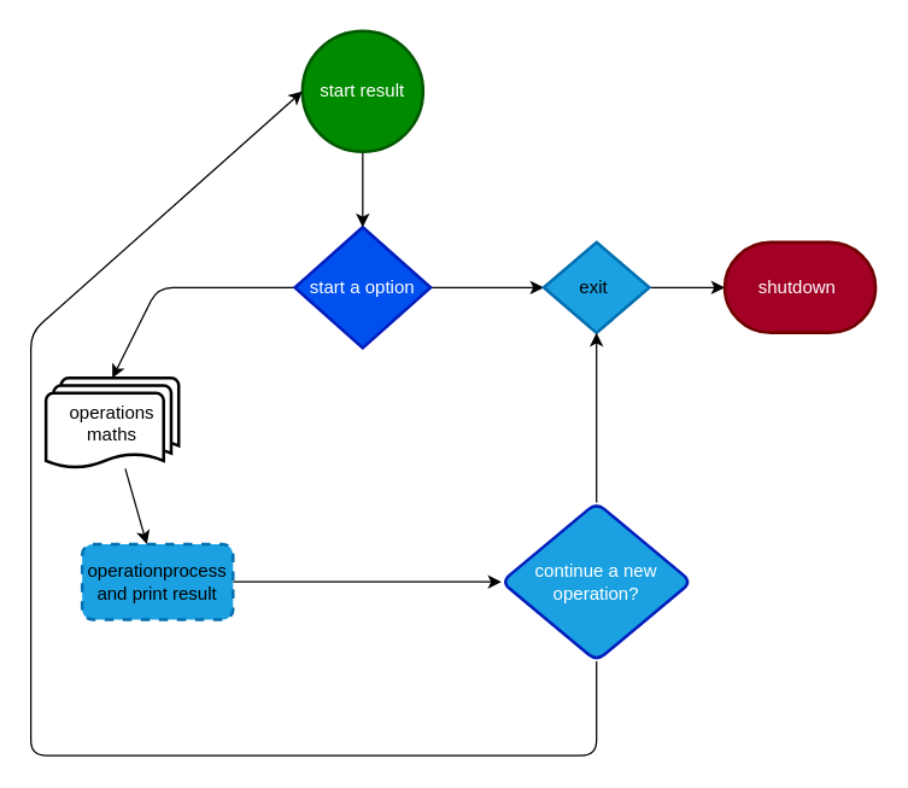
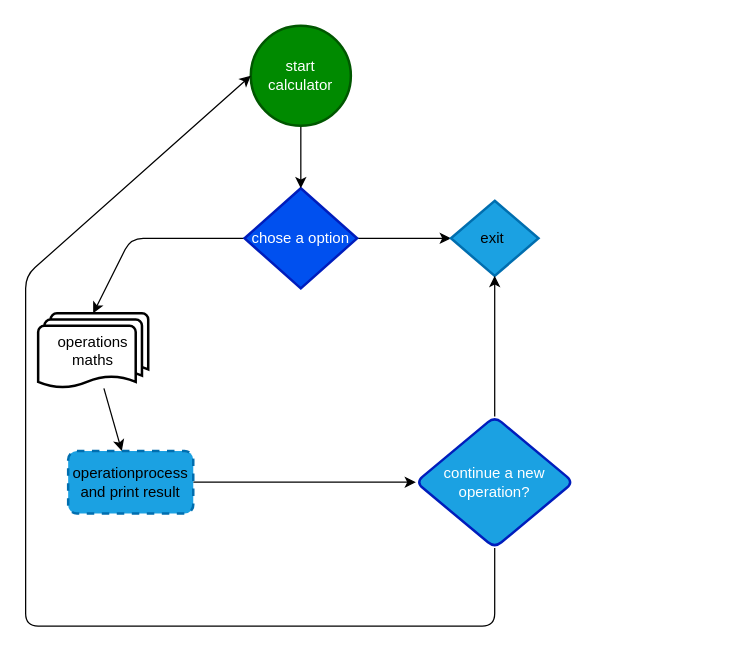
  <mxCell id="0" />
  <mxCell id="1" parent="0" />
  <mxCell id="2" style="edgeStyle=none;html=1;entryX=0.5;entryY=0;entryDx=0;entryDy=0;entryPerimeter=0;" edge="1" parent="1" source="4" target="8"><mxGeometry relative="1" as="geometry"><Array as="points"><mxPoint x="104" y="190" /></Array></mxGeometry></mxCell>
  <mxCell id="3" value="" style="edgeStyle=none;html=1;" edge="1" parent="1" source="4" target="10"><mxGeometry relative="1" as="geometry" /></mxCell>
- <mxCell id="4" value="start a option" style="strokeWidth=2;html=1;shape=mxgraph.flowchart.decision;whiteSpace=wrap;fillColor=#0050ef;fontColor=#ffffff;strokeColor=#001DBC;" vertex="1" parent="1"><mxGeometry x="195" y="150" width="90" height="80" as="geometry" /></mxCell>
+ <mxCell id="4" value="chose a option" style="strokeWidth=2;html=1;shape=mxgraph.flowchart.decision;whiteSpace=wrap;fillColor=#0050ef;fontColor=#ffffff;strokeColor=#001DBC;" vertex="1" parent="1"><mxGeometry x="195" y="150" width="90" height="80" as="geometry" /></mxCell>
  <mxCell id="5" value="" style="edgeStyle=none;html=1;" edge="1" parent="1" source="6" target="4"><mxGeometry relative="1" as="geometry" /></mxCell>
- <mxCell id="6" value="start result" style="strokeWidth=2;html=1;shape=mxgraph.flowchart.start_2;whiteSpace=wrap;fillColor=#008a00;fontColor=#ffffff;strokeColor=#005700;" vertex="1" parent="1"><mxGeometry x="200" y="20" width="80" height="80" as="geometry" /></mxCell>
+ <mxCell id="6" value="start calculator" style="strokeWidth=2;html=1;shape=mxgraph.flowchart.start_2;whiteSpace=wrap;fillColor=#008a00;fontColor=#ffffff;strokeColor=#005700;" vertex="1" parent="1"><mxGeometry x="200" y="20" width="80" height="80" as="geometry" /></mxCell>
  <mxCell id="7" value="" style="edgeStyle=none;html=1;fontColor=#000000;" edge="1" parent="1" source="8" target="13"><mxGeometry relative="1" as="geometry" /></mxCell>
  <mxCell id="8" value="operations maths" style="strokeWidth=2;html=1;shape=mxgraph.flowchart.multi-document;whiteSpace=wrap;" vertex="1" parent="1"><mxGeometry x="30" y="250" width="88" height="60" as="geometry" /></mxCell>
- <mxCell id="9" value="" style="edgeStyle=none;html=1;fontColor=#000000;" edge="1" parent="1" source="10" target="11"><mxGeometry relative="1" as="geometry" /></mxCell>
  <mxCell id="10" value="&lt;font color=&quot;#000000&quot;&gt;exit&amp;nbsp;&lt;/font&gt;" style="strokeWidth=2;html=1;shape=mxgraph.flowchart.decision;whiteSpace=wrap;fillColor=#1ba1e2;strokeColor=#006EAF;fontColor=#ffffff;" vertex="1" parent="1"><mxGeometry x="360" y="160" width="70" height="60" as="geometry" /></mxCell>
- <mxCell id="11" value="shutdown&amp;nbsp;" style="strokeWidth=2;html=1;shape=mxgraph.flowchart.terminator;whiteSpace=wrap;strokeColor=#6F0000;fontColor=#ffffff;fillColor=#a20025;" vertex="1" parent="1"><mxGeometry x="480" y="160" width="100" height="60" as="geometry" /></mxCell>
  <mxCell id="12" value="" style="edgeStyle=none;html=1;fontColor=#000000;" edge="1" parent="1" source="13" target="16"><mxGeometry relative="1" as="geometry" /></mxCell>
  <mxCell id="13" value="&lt;font&gt;operationprocess&lt;br&gt;and print result&lt;br&gt;&lt;/font&gt;" style="rounded=1;whiteSpace=wrap;html=1;absoluteArcSize=1;arcSize=14;strokeWidth=2;strokeColor=#006EAF;fontColor=#000000;fillColor=#1ba1e2;dashed=1;" vertex="1" parent="1"><mxGeometry x="54" y="360" width="100" height="50" as="geometry" /></mxCell>
  <mxCell id="14" value="" style="edgeStyle=none;html=1;fontColor=#000000;" edge="1" parent="1" source="16" target="10"><mxGeometry relative="1" as="geometry" /></mxCell>
  <mxCell id="15" style="edgeStyle=none;html=1;entryX=0;entryY=0.5;entryDx=0;entryDy=0;entryPerimeter=0;fontColor=#000000;" edge="1" parent="1" source="16" target="6"><mxGeometry relative="1" as="geometry"><Array as="points"><mxPoint x="395" y="500" /><mxPoint x="20" y="500" /><mxPoint x="20" y="220" /></Array></mxGeometry></mxCell>
  <mxCell id="16" value="continue a new operation?" style="rhombus;whiteSpace=wrap;html=1;fillColor=#1ba1e2;strokeColor=#001DBC;fontColor=#ffffff;rounded=1;arcSize=14;strokeWidth=2;" vertex="1" parent="1"><mxGeometry x="332" y="332.5" width="126" height="105" as="geometry" /></mxCell>
